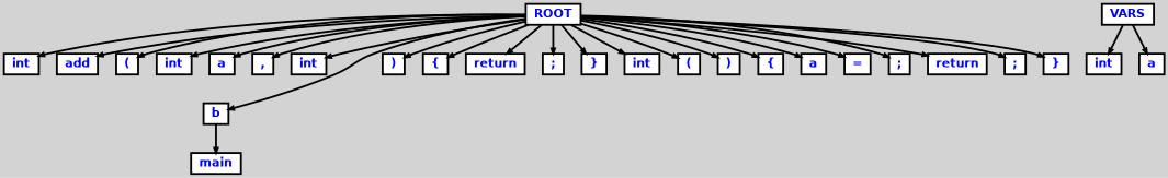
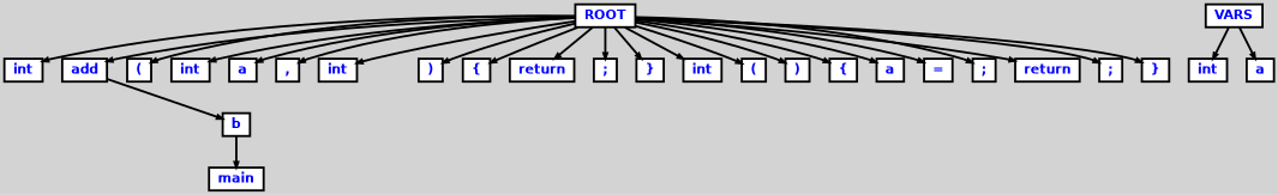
  digraph {
    bgcolor=lightgrey
    ordering=out
    ranksep=.4
    node [color=black fillcolor=white fixedsize=false fontcolor=blue fontname="Helvetica-bold" fontsize=12 shape=box style="filled, solid, bold"]
    edge [arrowsize=.5 color=black style=bold]
    n1 [height=.25 label=ROOT width=.25]
    n2 [height=.25 label=int width=.25]
    n3 [height=.25 label=add width=.25]
    n4 [height=.25 label="(" width=.25]
    n5 [height=.25 label=int width=.25]
    n6 [height=.25 label=a width=.25]
    n7 [height=.25 label="," width=.25]
    n8 [height=.25 label=int width=.25]
    n9 [height=.25 label=b width=.25]
    n10 [height=.25 label=")" width=.25]
    n11 [height=.25 label="{" width=.25]
    n12 [height=.25 label=return width=.25]
    n13 [height=.25 label=";" width=.25]
    n14 [height=.25 label="}" width=.25]
    n15 [height=.25 label=int width=.25]
    n16 [height=.25 label="(" width=.25]
    n17 [height=.25 label=")" width=.25]
    n18 [height=.25 label="{" width=.25]
    n19 [height=.25 label=a width=.25]
    n20 [height=.25 label="=" width=.25]
    n21 [height=.25 label=";" width=.25]
    n22 [height=.25 label=return width=.25]
    n23 [height=.25 label=";" width=.25]
    n24 [height=.25 label="}" width=.25]
    n25 [height=.25 label=VARS width=.25]
    n26 [height=.25 label=int width=.25]
    n27 [height=.25 label=a width=.25]
    n28 [height=.25 label=main width=.25]
    n1 -> n2
    n1 -> n3
    n1 -> n4
    n1 -> n5
    n1 -> n6
    n1 -> n7
    n1 -> n8
-   n1 -> n9
+   n3 -> n9
    n1 -> n10
    n1 -> n11
    n1 -> n12
    n1 -> n13
    n1 -> n14
    n1 -> n15
    n1 -> n16
    n1 -> n17
    n1 -> n18
    n1 -> n19
    n1 -> n20
    n1 -> n21
    n1 -> n22
    n1 -> n23
    n1 -> n24
    n9 -> n28
    n25 -> n26
    n25 -> n27
  }
